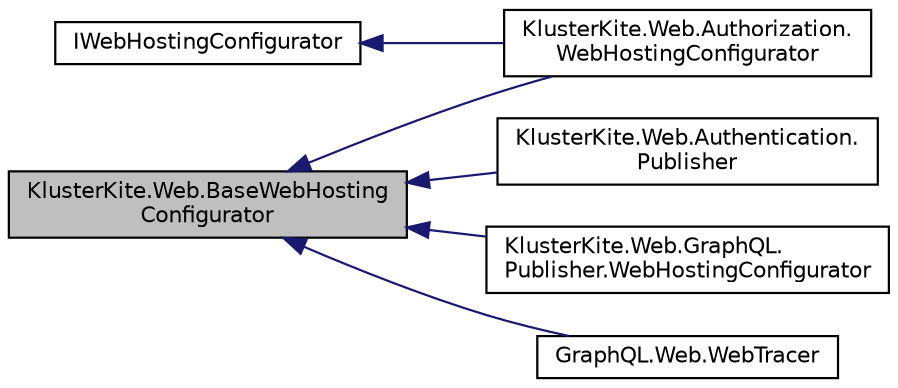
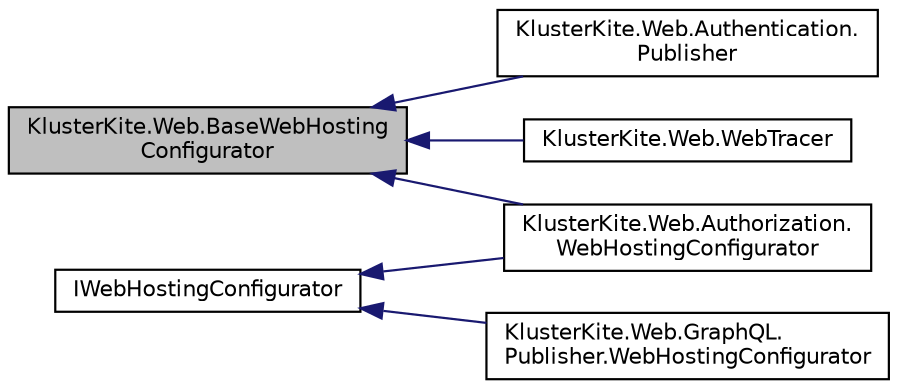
  digraph {
    rankdir=LR
    node [color=black fillcolor=white fontname=Helvetica fontsize=10 shape=record style=filled]
    edge [color=midnightblue dir=back fontname=Helvetica fontsize=10 labelfontname=Helvetica labelfontsize=10 style=solid]
    n1 [fillcolor=grey75 fontcolor=black height=0.2 label="KlusterKite.Web.BaseWebHosting\lConfigurator" width=0.4]
    n2 [height=0.2 label="KlusterKite.Web.Authentication.\lPublisher" width=0.4]
    n3 [height=0.2 label="KlusterKite.Web.Authorization.\lWebHostingConfigurator" width=0.4]
    n4 [height=0.2 label="KlusterKite.Web.GraphQL.\lPublisher.WebHostingConfigurator" width=0.4]
-   n5 [height=0.2 label="GraphQL.Web.WebTracer" width=0.4]
+   n5 [height=0.2 label="KlusterKite.Web.WebTracer" width=0.4]
    n6 [height=0.2 label=IWebHostingConfigurator width=0.4]
    n1 -> n2
    n1 -> n3
-   n1 -> n4
+   n6 -> n4
    n1 -> n5
    n6 -> n3
  }
